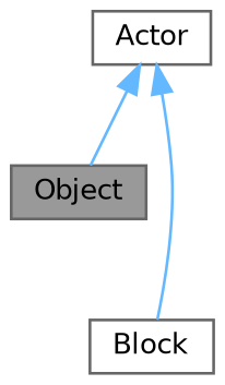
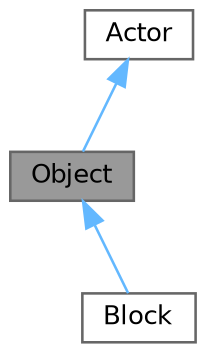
  digraph {
    node [color=gray40 fillcolor=white fontname=Helvetica fontsize=10 shape=box style=filled]
    edge [color=steelblue1 dir=back fontname=Helvetica fontsize=10 labelfontname=Helvetica labelfontsize=10 style=solid]
    n1 [fillcolor=grey60 fontcolor=black height=0.2 label=Object width=0.4]
    n2 [height=0.2 label=Block width=0.4]
    n3 [height=0.2 label=Actor width=0.4]
-   n3 -> n2
+   n1 -> n2
    n3 -> n1
  }
